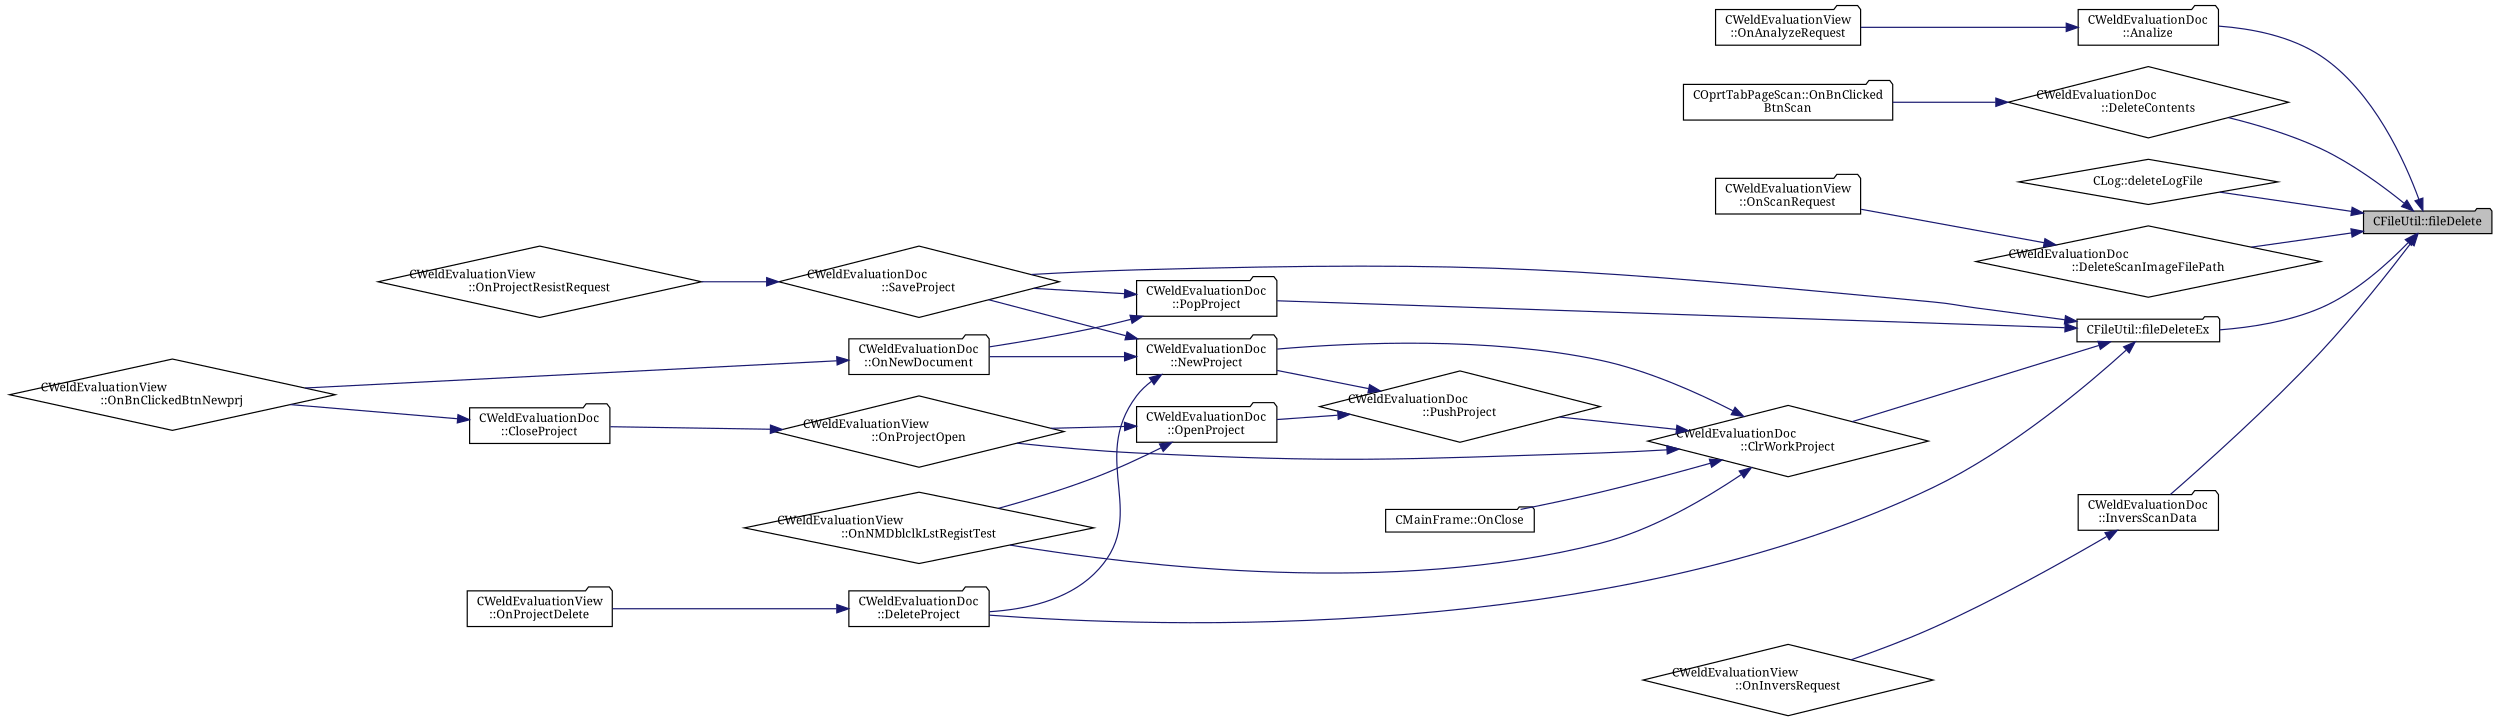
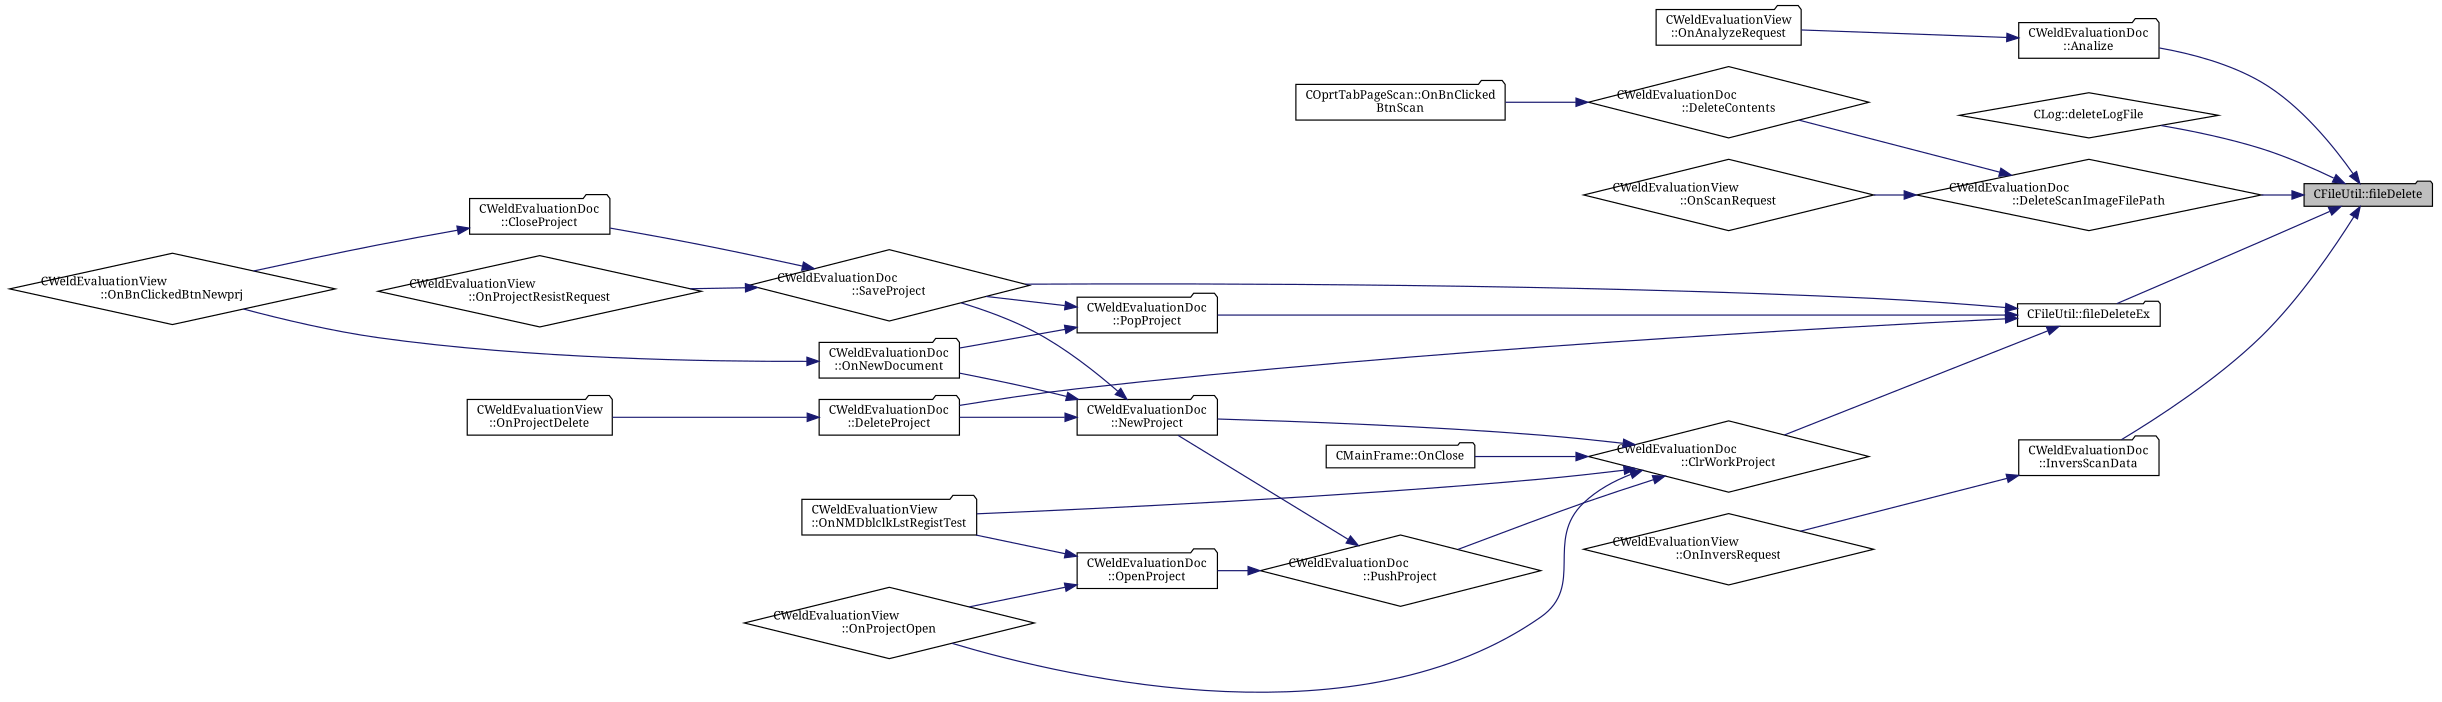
  digraph {
    fontname="Noto Serif"
    rankdir=RL
    node [color=black fillcolor=white fontname="Noto Serif" fontsize=10 shape=folder style=filled]
    edge [color=midnightblue dir=back fontname="Noto Serif" fontsize=10 labelfontname=Helvetica labelfontsize=10 style=solid]
    n1 [fillcolor=grey75 fontcolor=black height=0.2 label="CFileUtil::fileDelete" width=0.4]
    n2 [height=0.2 label="CWeldEvaluationDoc\l::Analize" width=0.4]
    n3 [height=0.2 label="CWeldEvaluationDoc\l::DeleteContents" shape=diamond width=0.4]
    n4 [height=0.2 label="CLog::deleteLogFile" shape=diamond width=0.4]
    n5 [height=0.2 label="CWeldEvaluationDoc\l::DeleteScanImageFilePath" shape=diamond width=0.4]
    n6 [height=0.2 label="CFileUtil::fileDeleteEx" width=0.4]
    n7 [height=0.2 label="CWeldEvaluationDoc\l::InversScanData" width=0.4]
    n8 [height=0.2 label="CWeldEvaluationView\l::OnAnalyzeRequest" width=0.4]
    n9 [height=0.2 label="COprtTabPageScan::OnBnClicked\lBtnScan" width=0.4]
-   n10 [height=0.2 label="CWeldEvaluationView\l::OnScanRequest" width=0.4]
+   n10 [height=0.2 label="CWeldEvaluationView\l::OnScanRequest" shape=diamond width=0.4]
    n11 [height=0.2 label="CWeldEvaluationDoc\l::SaveProject" shape=diamond width=0.4]
    n12 [height=0.2 label="CWeldEvaluationDoc\l::ClrWorkProject" shape=diamond width=0.4]
    n13 [height=0.2 label="CWeldEvaluationDoc\l::DeleteProject" width=0.4]
    n14 [height=0.2 label="CWeldEvaluationDoc\l::PopProject" width=0.4]
    n15 [height=0.2 label="CWeldEvaluationDoc\l::CloseProject" width=0.4]
    n16 [height=0.2 label="CWeldEvaluationView\l::OnProjectResistRequest" shape=diamond width=0.4]
    n17 [height=0.2 label="CWeldEvaluationView\l::OnInversRequest" shape=diamond width=0.4]
    n18 [height=0.2 label="CWeldEvaluationDoc\l::NewProject" width=0.4]
    n19 [height=0.2 label="CMainFrame::OnClose" width=0.4]
-   n20 [height=0.2 label="CWeldEvaluationView\l::OnNMDblclkLstRegistTest" shape=diamond width=0.4]
+   n20 [height=0.2 label="CWeldEvaluationView\l::OnNMDblclkLstRegistTest" width=0.4]
    n21 [height=0.2 label="CWeldEvaluationView\l::OnProjectOpen" shape=diamond width=0.4]
    n22 [height=0.2 label="CWeldEvaluationDoc\l::PushProject" shape=diamond width=0.4]
    n23 [height=0.2 label="CWeldEvaluationView\l::OnProjectDelete" width=0.4]
    n24 [height=0.2 label="CWeldEvaluationDoc\l::OnNewDocument" width=0.4]
    n25 [height=0.2 label="CWeldEvaluationDoc\l::OpenProject" width=0.4]
    n26 [height=0.2 label="CWeldEvaluationView\l::OnBnClickedBtnNewprj" shape=diamond width=0.4]
    n1 -> n2
-   n1 -> n3
+   n5 -> n3
    n1 -> n4
    n1 -> n5
    n1 -> n6
    n1 -> n7
    n2 -> n8
    n3 -> n9
    n5 -> n10
    n6 -> n11
    n6 -> n12
    n6 -> n13
    n6 -> n14
    n7 -> n17
-   n21 -> n15
+   n11 -> n15
    n11 -> n16
    n12 -> n18
    n12 -> n19
    n12 -> n20
    n12 -> n21
    n12 -> n22
    n13 -> n23
    n14 -> n11
    n14 -> n24
    n15 -> n26
    n18 -> n11
    n18 -> n13
    n18 -> n24
    n22 -> n18
    n22 -> n25
    n24 -> n26
    n25 -> n20
    n25 -> n21
  }
